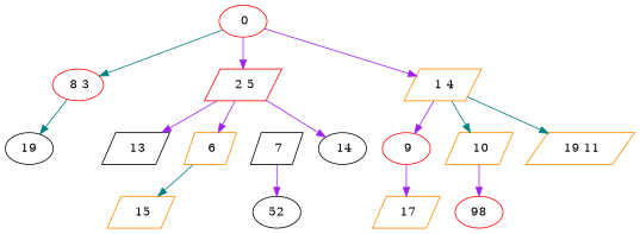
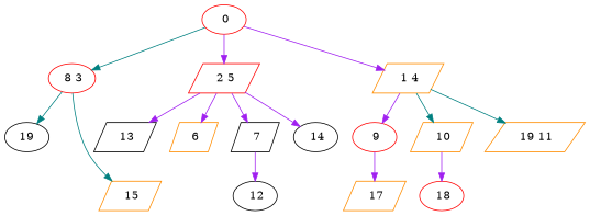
  digraph {
    node [color=darkorange shape=parallelogram]
    edge [color=purple]
    " 0" [color=red shape=ellipse]
    " 8 3" [color=red shape=ellipse]
    " 2 5" [color=red]
    " 1 4"
    n5 [color=black label=19 shape=ellipse]
    " 15"
    " 13" [color=black]
    " 6"
    " 7" [color=black]
    " 14" [color=black shape=ellipse]
    " 9" [color=red shape=ellipse]
    " 10"
    " 19 11"
-   " 12" [color=black shape=ellipse label=52]
+   " 12" [color=black shape=ellipse]
    " 17"
-   " 18" [color=red shape=ellipse label=98]
+   " 18" [color=red shape=ellipse]
    " 0" -> " 8 3" [color=teal]
    " 0" -> " 2 5"
    " 0" -> " 1 4"
    " 8 3" -> n5 [color=teal]
-   " 6" -> " 15" [color=teal]
+   " 8 3" -> " 15" [color=teal]
    " 2 5" -> " 13"
    " 2 5" -> " 6"
+   " 2 5" -> " 7"
    " 2 5" -> " 14"
    " 1 4" -> " 9"
    " 1 4" -> " 10" [color=teal]
    " 1 4" -> " 19 11" [color=teal]
    " 7" -> " 12"
    " 9" -> " 17"
    " 10" -> " 18"
  }
